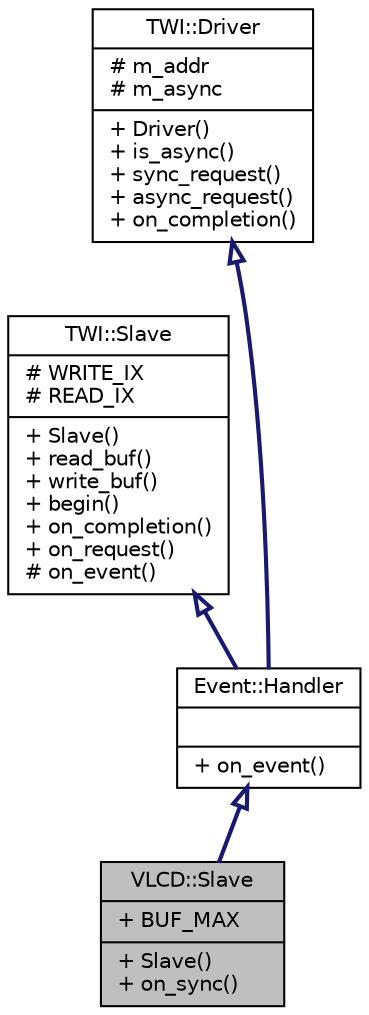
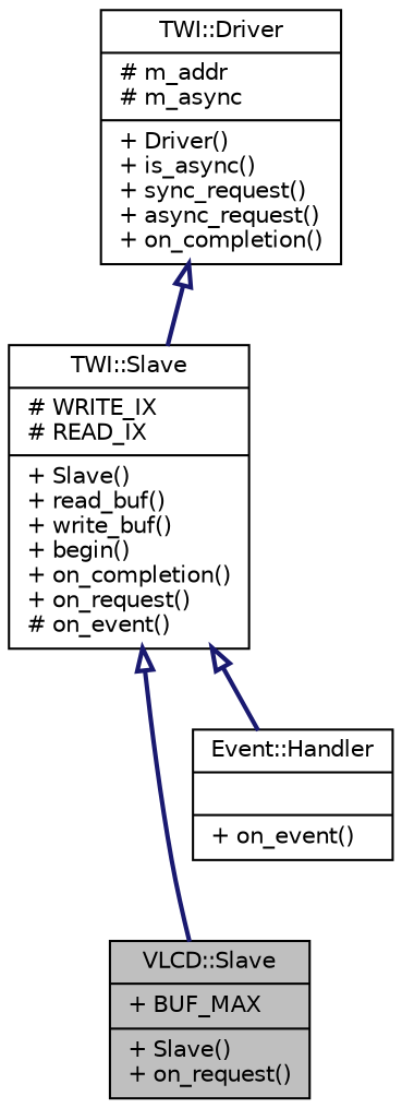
  digraph {
    node [color=black fillcolor=white fontname=Helvetica fontsize=10 shape=record style=filled]
    edge [arrowtail=onormal color=midnightblue dir=back fontname=Helvetica fontsize=10 labelfontname=Helvetica labelfontsize=10 style=bold]
-   n1 [fillcolor=grey75 fontcolor=black height=0.2 label="{VLCD::Slave\n|+ BUF_MAX\l|+ Slave()\l+ on_sync()\l}" width=0.4]
+   n1 [fillcolor=grey75 fontcolor=black height=0.2 label="{VLCD::Slave\n|+ BUF_MAX\l|+ Slave()\l+ on_request()\l}" width=0.4]
    n2 [height=0.2 label="{TWI::Slave\n|# WRITE_IX\l# READ_IX\l|+ Slave()\l+ read_buf()\l+ write_buf()\l+ begin()\l+ on_completion()\l+ on_request()\l# on_event()\l}" width=0.4]
    n3 [height=0.2 label="{Event::Handler\n||+ on_event()\l}" width=0.4]
    n4 [height=0.2 label="{TWI::Driver\n|# m_addr\l# m_async\l|+ Driver()\l+ is_async()\l+ sync_request()\l+ async_request()\l+ on_completion()\l}" width=0.4]
-   n3 -> n1
+   n2 -> n1
    n2 -> n3
-   n4 -> n3
+   n4 -> n2
  }
